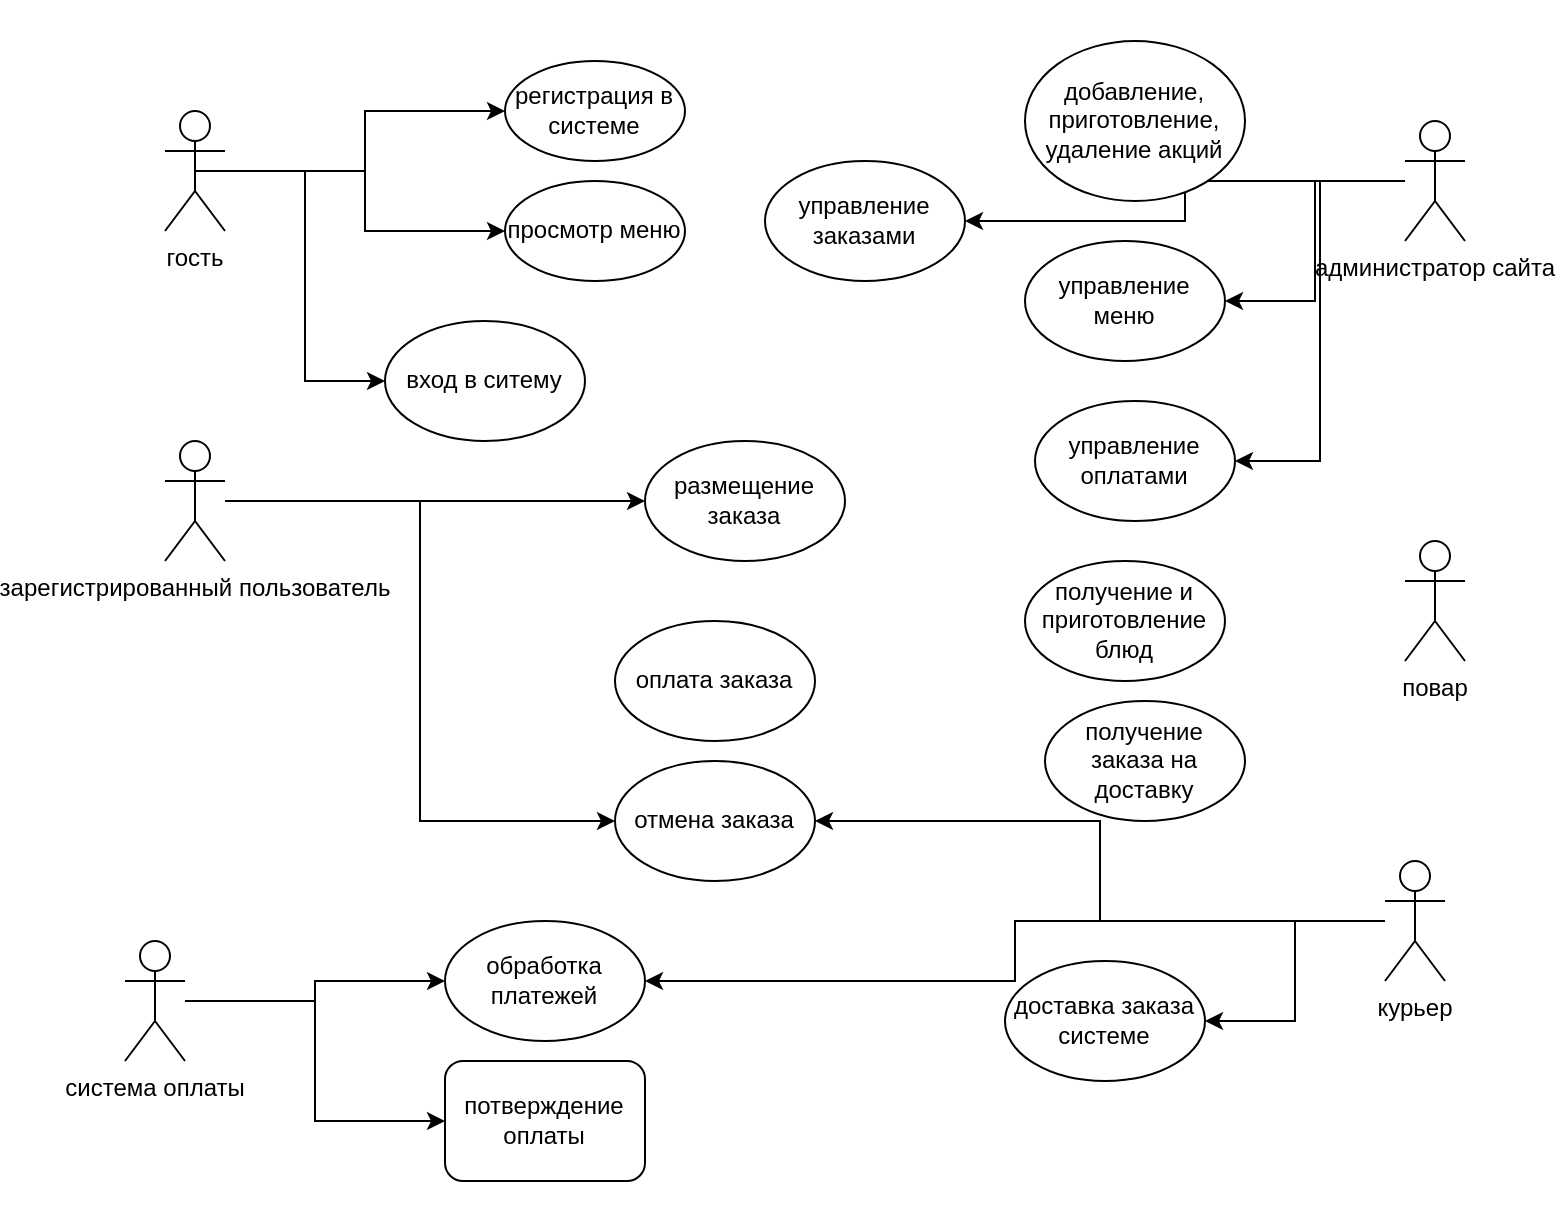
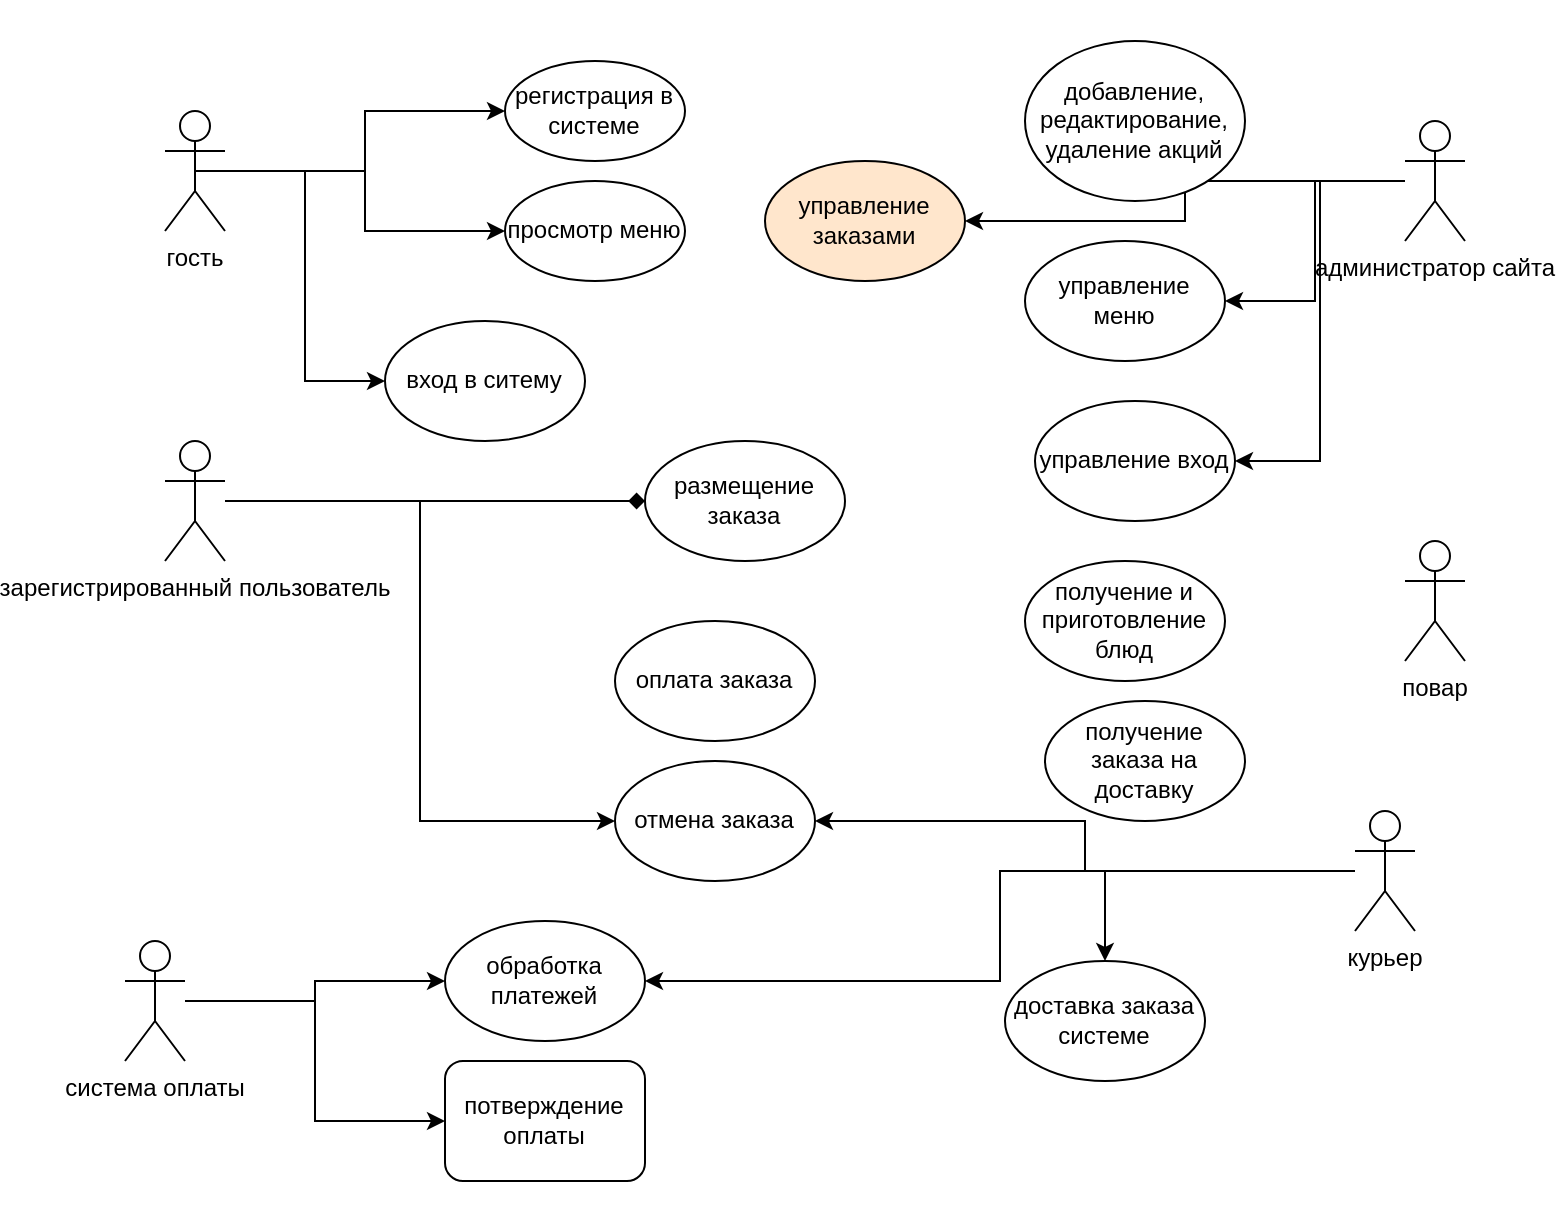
  <mxCell id="0" />
  <mxCell id="1" parent="0" />
- <mxCell id="2" style="edgeStyle=orthogonalEdgeStyle;rounded=0;orthogonalLoop=1;jettySize=auto;html=1;entryX=0;entryY=0.5;entryDx=0;entryDy=0;" edge="1" parent="1" source="4" target="24"><mxGeometry relative="1" as="geometry" /></mxCell>
+ <mxCell id="2" style="edgeStyle=orthogonalEdgeStyle;rounded=0;orthogonalLoop=1;jettySize=auto;html=1;entryX=0;entryY=0.5;entryDx=0;entryDy=0;endArrow=diamond;" edge="1" parent="1" source="4" target="24"><mxGeometry relative="1" as="geometry" /></mxCell>
  <mxCell id="3" style="edgeStyle=orthogonalEdgeStyle;rounded=0;orthogonalLoop=1;jettySize=auto;html=1;entryX=0;entryY=0.5;entryDx=0;entryDy=0;" edge="1" parent="1" source="4" target="26"><mxGeometry relative="1" as="geometry" /></mxCell>
  <mxCell id="4" value="зарегистрированный пользователь" style="shape=umlActor;verticalLabelPosition=bottom;verticalAlign=top;html=1;outlineConnect=0;" vertex="1" parent="1"><mxGeometry x="40" y="220" width="30" height="60" as="geometry" /></mxCell>
  <mxCell id="5" style="edgeStyle=orthogonalEdgeStyle;rounded=0;orthogonalLoop=1;jettySize=auto;html=1;entryX=1;entryY=0.5;entryDx=0;entryDy=0;" edge="1" parent="1" source="8" target="28"><mxGeometry relative="1" as="geometry" /></mxCell>
  <mxCell id="6" style="edgeStyle=orthogonalEdgeStyle;rounded=0;orthogonalLoop=1;jettySize=auto;html=1;entryX=1;entryY=0.5;entryDx=0;entryDy=0;" edge="1" parent="1" source="8" target="27"><mxGeometry relative="1" as="geometry" /></mxCell>
  <mxCell id="7" style="edgeStyle=orthogonalEdgeStyle;rounded=0;orthogonalLoop=1;jettySize=auto;html=1;entryX=1;entryY=0.5;entryDx=0;entryDy=0;" edge="1" parent="1" source="8" target="29"><mxGeometry relative="1" as="geometry" /></mxCell>
  <mxCell id="8" value="администратор сайта" style="shape=umlActor;verticalLabelPosition=bottom;verticalAlign=top;html=1;outlineConnect=0;" vertex="1" parent="1"><mxGeometry x="660" y="60" width="30" height="60" as="geometry" /></mxCell>
  <mxCell id="9" style="edgeStyle=orthogonalEdgeStyle;rounded=0;orthogonalLoop=1;jettySize=auto;html=1;exitX=0.5;exitY=0.5;exitDx=0;exitDy=0;exitPerimeter=0;entryX=0;entryY=0.5;entryDx=0;entryDy=0;" edge="1" parent="1" source="12" target="21"><mxGeometry relative="1" as="geometry" /></mxCell>
  <mxCell id="10" style="edgeStyle=orthogonalEdgeStyle;rounded=0;orthogonalLoop=1;jettySize=auto;html=1;entryX=0;entryY=0.5;entryDx=0;entryDy=0;" edge="1" parent="1" source="12" target="22"><mxGeometry relative="1" as="geometry" /></mxCell>
  <mxCell id="11" style="edgeStyle=orthogonalEdgeStyle;rounded=0;orthogonalLoop=1;jettySize=auto;html=1;entryX=0;entryY=0.5;entryDx=0;entryDy=0;" edge="1" parent="1" source="12" target="23"><mxGeometry relative="1" as="geometry" /></mxCell>
  <mxCell id="12" value="гость" style="shape=umlActor;verticalLabelPosition=bottom;verticalAlign=top;html=1;outlineConnect=0;" vertex="1" parent="1"><mxGeometry x="40" y="55" width="30" height="60" as="geometry" /></mxCell>
  <mxCell id="13" style="edgeStyle=orthogonalEdgeStyle;rounded=0;orthogonalLoop=1;jettySize=auto;html=1;entryX=0;entryY=0.5;entryDx=0;entryDy=0;" edge="1" parent="1" source="15" target="31"><mxGeometry relative="1" as="geometry" /></mxCell>
  <mxCell id="14" style="edgeStyle=orthogonalEdgeStyle;rounded=0;orthogonalLoop=1;jettySize=auto;html=1;entryX=0;entryY=0.5;entryDx=0;entryDy=0;" edge="1" parent="1" source="15" target="32"><mxGeometry relative="1" as="geometry" /></mxCell>
  <mxCell id="15" value="система оплаты" style="shape=umlActor;verticalLabelPosition=bottom;verticalAlign=top;html=1;outlineConnect=0;" vertex="1" parent="1"><mxGeometry x="20" y="470" width="30" height="60" as="geometry" /></mxCell>
  <mxCell id="16" value="повар" style="shape=umlActor;verticalLabelPosition=bottom;verticalAlign=top;html=1;outlineConnect=0;" vertex="1" parent="1"><mxGeometry x="660" y="270" width="30" height="60" as="geometry" /></mxCell>
  <mxCell id="17" style="edgeStyle=orthogonalEdgeStyle;rounded=0;orthogonalLoop=1;jettySize=auto;html=1;" edge="1" parent="1" source="20" target="31"><mxGeometry relative="1" as="geometry" /></mxCell>
  <mxCell id="18" style="edgeStyle=orthogonalEdgeStyle;rounded=0;orthogonalLoop=1;jettySize=auto;html=1;" edge="1" parent="1" source="20" target="35"><mxGeometry relative="1" as="geometry" /></mxCell>
  <mxCell id="19" style="edgeStyle=orthogonalEdgeStyle;rounded=0;orthogonalLoop=1;jettySize=auto;html=1;entryX=1;entryY=0.5;entryDx=0;entryDy=0;" edge="1" parent="1" source="20" target="26"><mxGeometry relative="1" as="geometry" /></mxCell>
- <mxCell id="20" value="курьер" style="shape=umlActor;verticalLabelPosition=bottom;verticalAlign=top;html=1;outlineConnect=0;" vertex="1" parent="1"><mxGeometry x="650" y="430" width="30" height="60" as="geometry" /></mxCell>
+ <mxCell id="20" value="курьер" style="shape=umlActor;verticalLabelPosition=bottom;verticalAlign=top;html=1;outlineConnect=0;" vertex="1" parent="1"><mxGeometry x="635" y="405" width="30" height="60" as="geometry" /></mxCell>
  <mxCell id="21" value="регистрация в системе" style="ellipse;whiteSpace=wrap;html=1;" vertex="1" parent="1"><mxGeometry x="210" y="30" width="90" height="50" as="geometry" /></mxCell>
  <mxCell id="22" value="просмотр меню" style="ellipse;whiteSpace=wrap;html=1;" vertex="1" parent="1"><mxGeometry x="210" y="90" width="90" height="50" as="geometry" /></mxCell>
  <mxCell id="23" value="вход в ситему" style="ellipse;whiteSpace=wrap;html=1;" vertex="1" parent="1"><mxGeometry x="150" y="160" width="100" height="60" as="geometry" /></mxCell>
  <mxCell id="24" value="размещение заказа" style="ellipse;whiteSpace=wrap;html=1;" vertex="1" parent="1"><mxGeometry x="280" y="220" width="100" height="60" as="geometry" /></mxCell>
  <mxCell id="25" value="оплата заказа" style="ellipse;whiteSpace=wrap;html=1;" vertex="1" parent="1"><mxGeometry x="265" y="310" width="100" height="60" as="geometry" /></mxCell>
  <mxCell id="26" value="отмена заказа" style="ellipse;whiteSpace=wrap;html=1;" vertex="1" parent="1"><mxGeometry x="265" y="380" width="100" height="60" as="geometry" /></mxCell>
- <mxCell id="27" value="управление заказами" style="ellipse;whiteSpace=wrap;html=1;" vertex="1" parent="1"><mxGeometry x="340" y="80" width="100" height="60" as="geometry" /></mxCell>
+ <mxCell id="27" value="управление заказами" style="ellipse;whiteSpace=wrap;html=1;fillColor=#ffe6cc;" vertex="1" parent="1"><mxGeometry x="340" y="80" width="100" height="60" as="geometry" /></mxCell>
  <mxCell id="28" value="управление меню" style="ellipse;whiteSpace=wrap;html=1;" vertex="1" parent="1"><mxGeometry x="470" y="120" width="100" height="60" as="geometry" /></mxCell>
- <mxCell id="29" value="управление оплатами" style="ellipse;whiteSpace=wrap;html=1;" vertex="1" parent="1"><mxGeometry x="475" y="200" width="100" height="60" as="geometry" /></mxCell>
- <mxCell id="30" value="добавление, приготовление,&lt;br&gt;удаление акций" style="ellipse;whiteSpace=wrap;html=1;" vertex="1" parent="1"><mxGeometry x="470" width="110" height="80" as="geometry" y="20" /></mxCell>
+ <mxCell id="29" value="управление вход" style="ellipse;whiteSpace=wrap;html=1;" vertex="1" parent="1"><mxGeometry x="475" y="200" width="100" height="60" as="geometry" /></mxCell>
+ <mxCell id="30" value="добавление, редактирование,&lt;br&gt;удаление акций" style="ellipse;whiteSpace=wrap;html=1;" vertex="1" parent="1"><mxGeometry x="470" width="110" height="80" as="geometry" y="20" /></mxCell>
  <mxCell id="31" value="обработка платежей" style="ellipse;whiteSpace=wrap;html=1;" vertex="1" parent="1"><mxGeometry x="180" y="460" width="100" height="60" as="geometry" /></mxCell>
  <mxCell id="32" value="потверждение оплаты" style="whiteSpace=wrap;html=1;rounded=1;" vertex="1" parent="1"><mxGeometry x="180" y="530" width="100" height="60" as="geometry" /></mxCell>
  <mxCell id="33" value="получение и приготовление блюд" style="ellipse;whiteSpace=wrap;html=1;" vertex="1" parent="1"><mxGeometry x="470" y="280" width="100" height="60" as="geometry" /></mxCell>
  <mxCell id="34" value="получение заказа на доставку" style="ellipse;whiteSpace=wrap;html=1;" vertex="1" parent="1"><mxGeometry x="480" y="350" width="100" height="60" as="geometry" /></mxCell>
  <mxCell id="35" value="доставка заказа системе" style="ellipse;whiteSpace=wrap;html=1;" vertex="1" parent="1"><mxGeometry x="460" y="480" width="100" height="60" as="geometry" /></mxCell>
